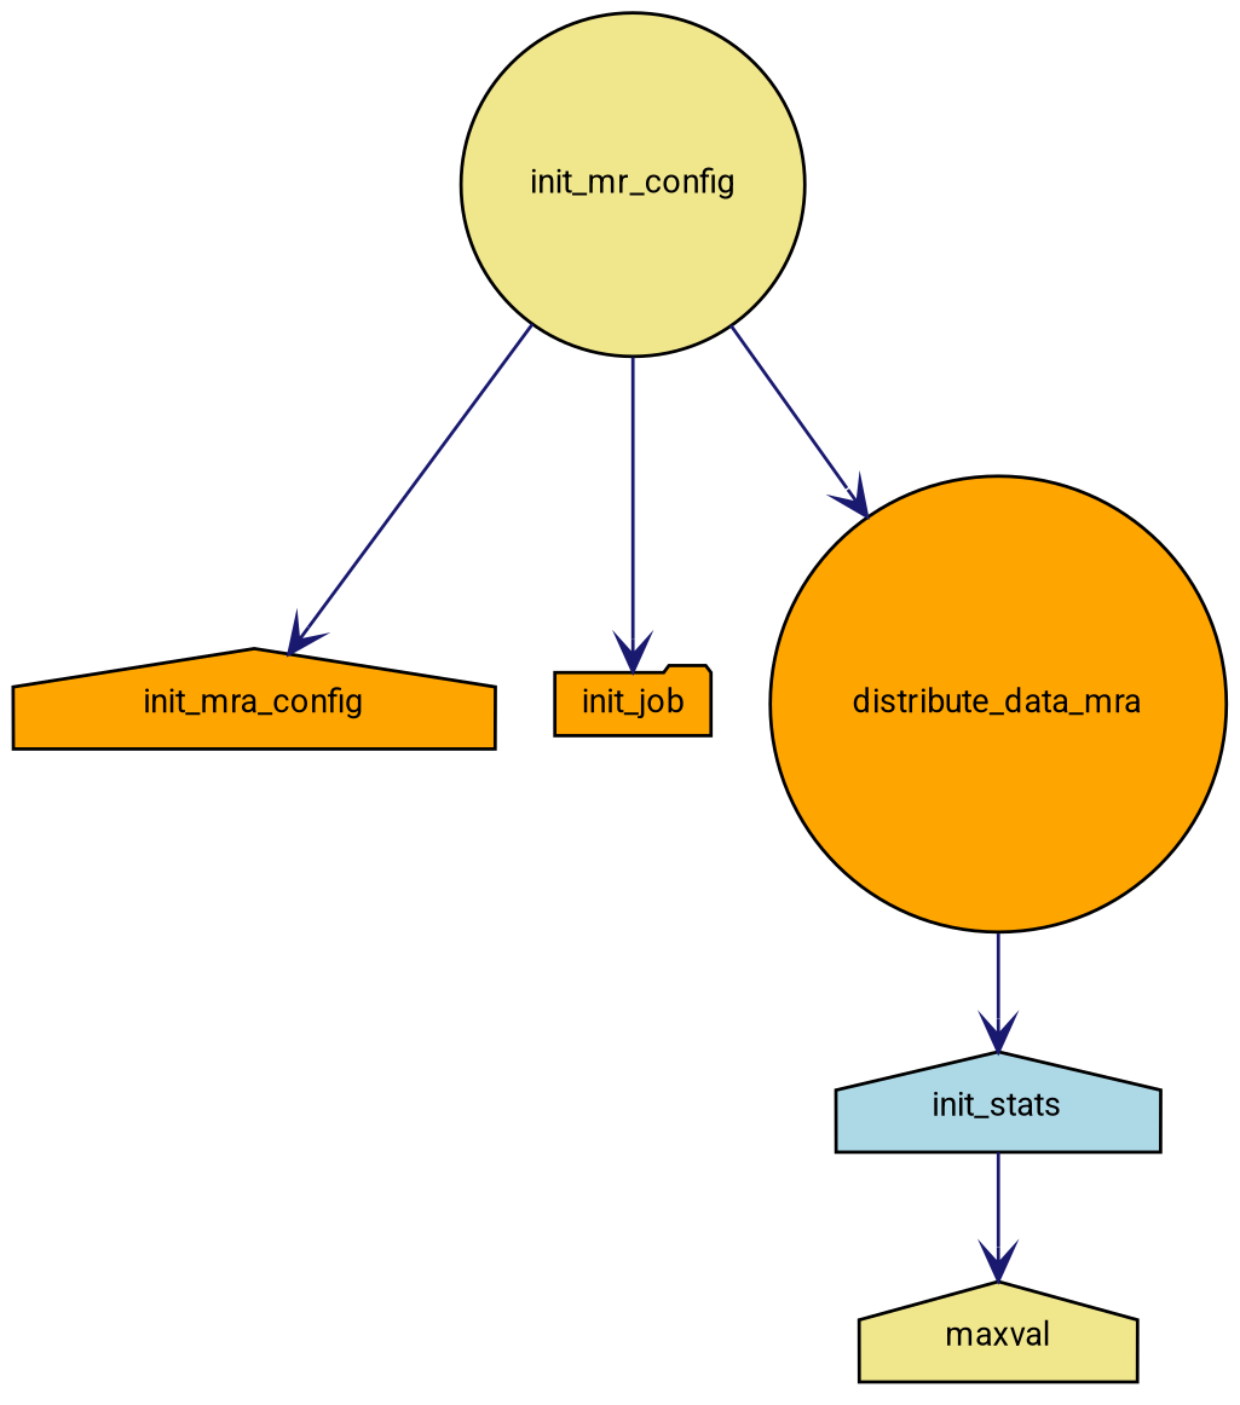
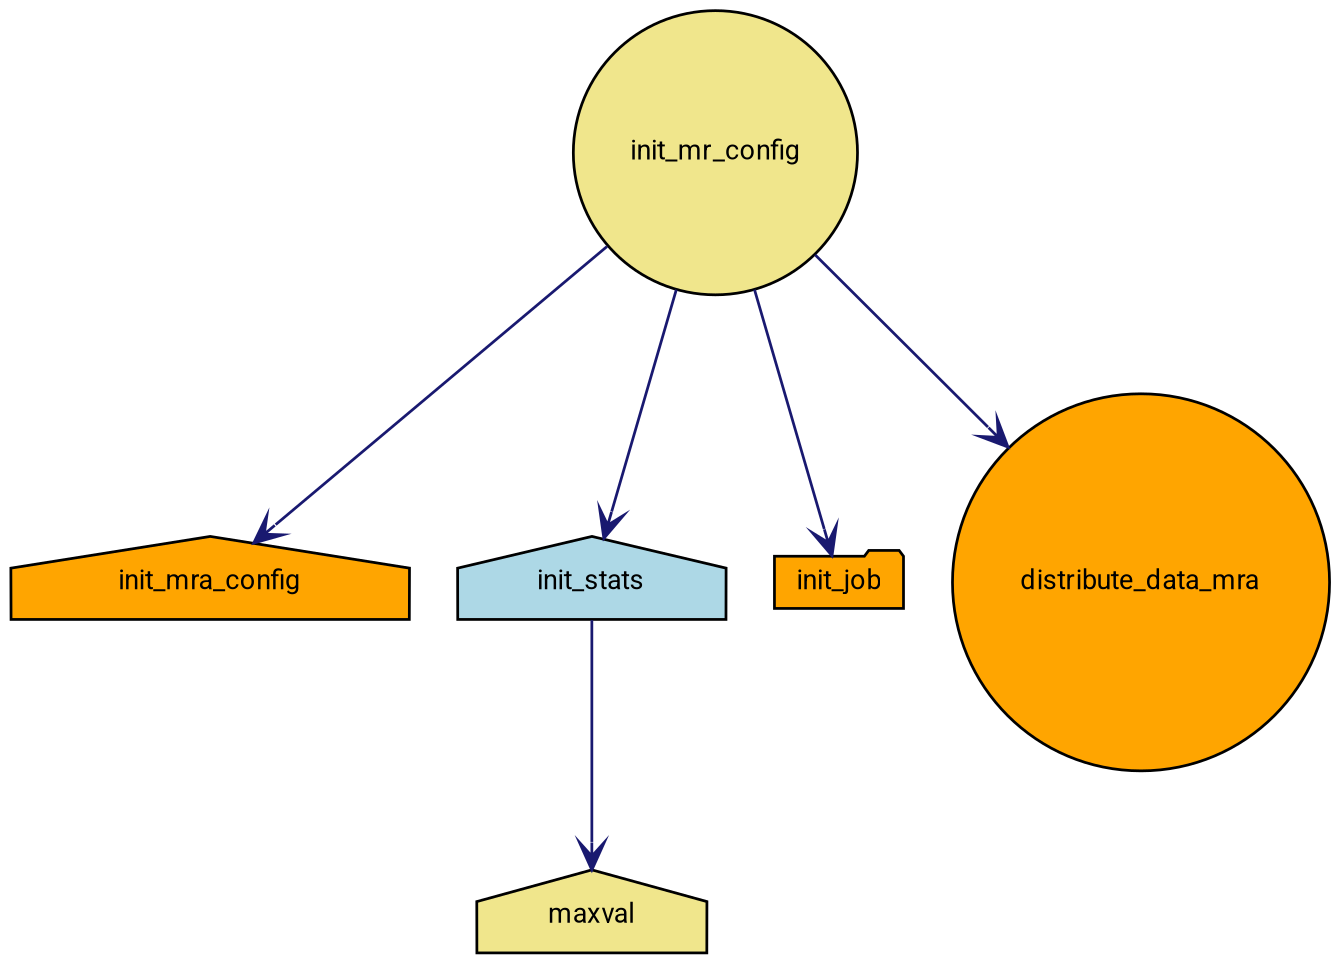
  digraph {
    fontname=Roboto
    rankdir=TB
    node [color=black fillcolor=orange fontname=Roboto fontsize=10 shape=house style=filled]
    edge [arrowhead=vee color=midnightblue fontname=Roboto fontsize=10 labelfontname=FreeSans labelfontsize=10 style=solid]
    n1 [fillcolor=khaki fontcolor=black height=0.2 label=init_mr_config shape=circle width=0.4]
    n2 [height=0.2 label=init_mra_config width=0.4]
    n3 [fillcolor=lightblue height=0.2 label=init_stats width=0.4]
    n4 [height=0.2 label=init_job shape=folder width=0.4]
    n5 [height=0.2 label=distribute_data_mra shape=circle width=0.4]
    n6 [fillcolor=khaki height=0.2 label=maxval width=0.4]
    n1 -> n2
-   n5 -> n3
+   n1 -> n3
    n1 -> n4
    n1 -> n5
    n3 -> n6
  }
